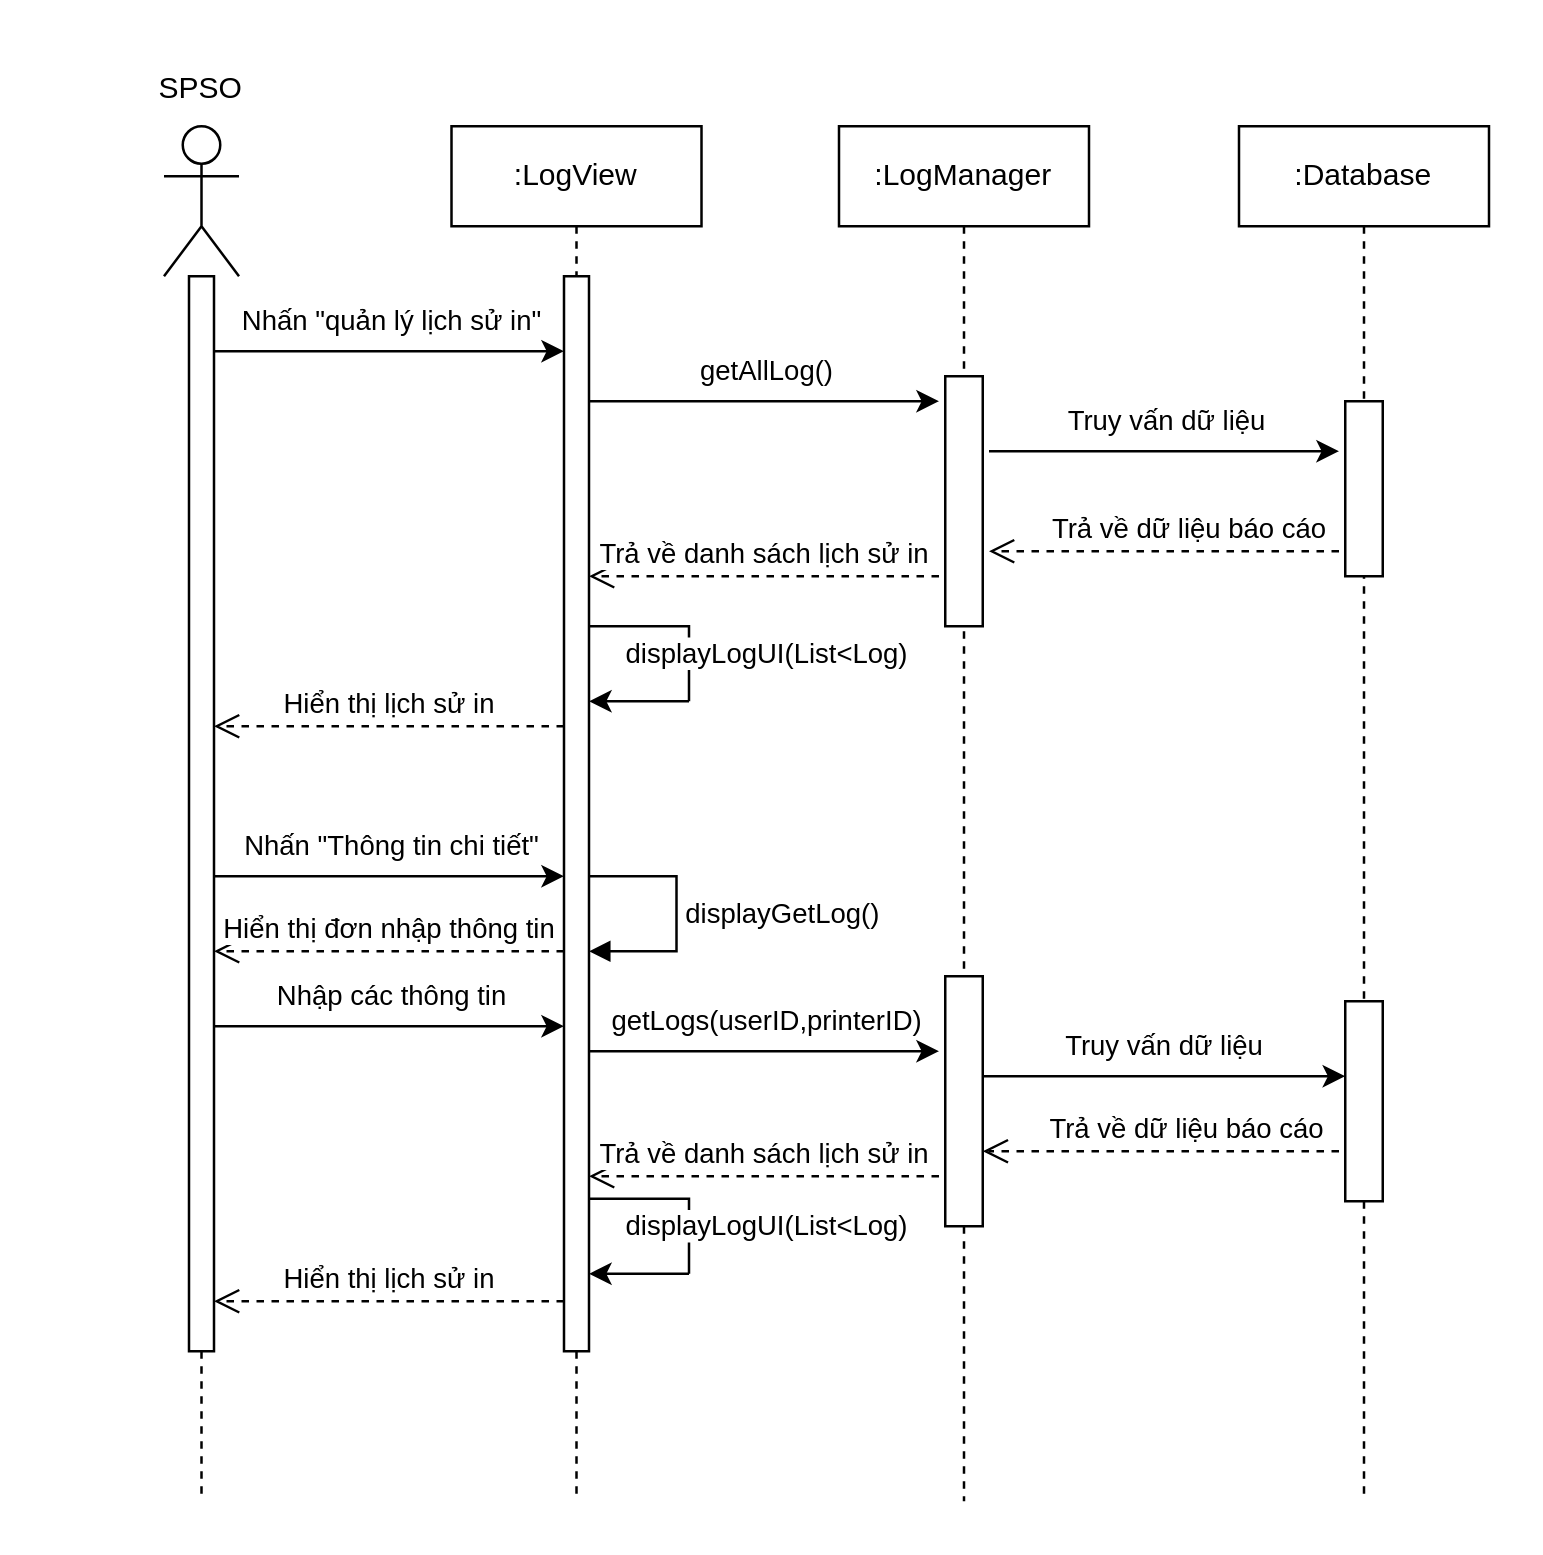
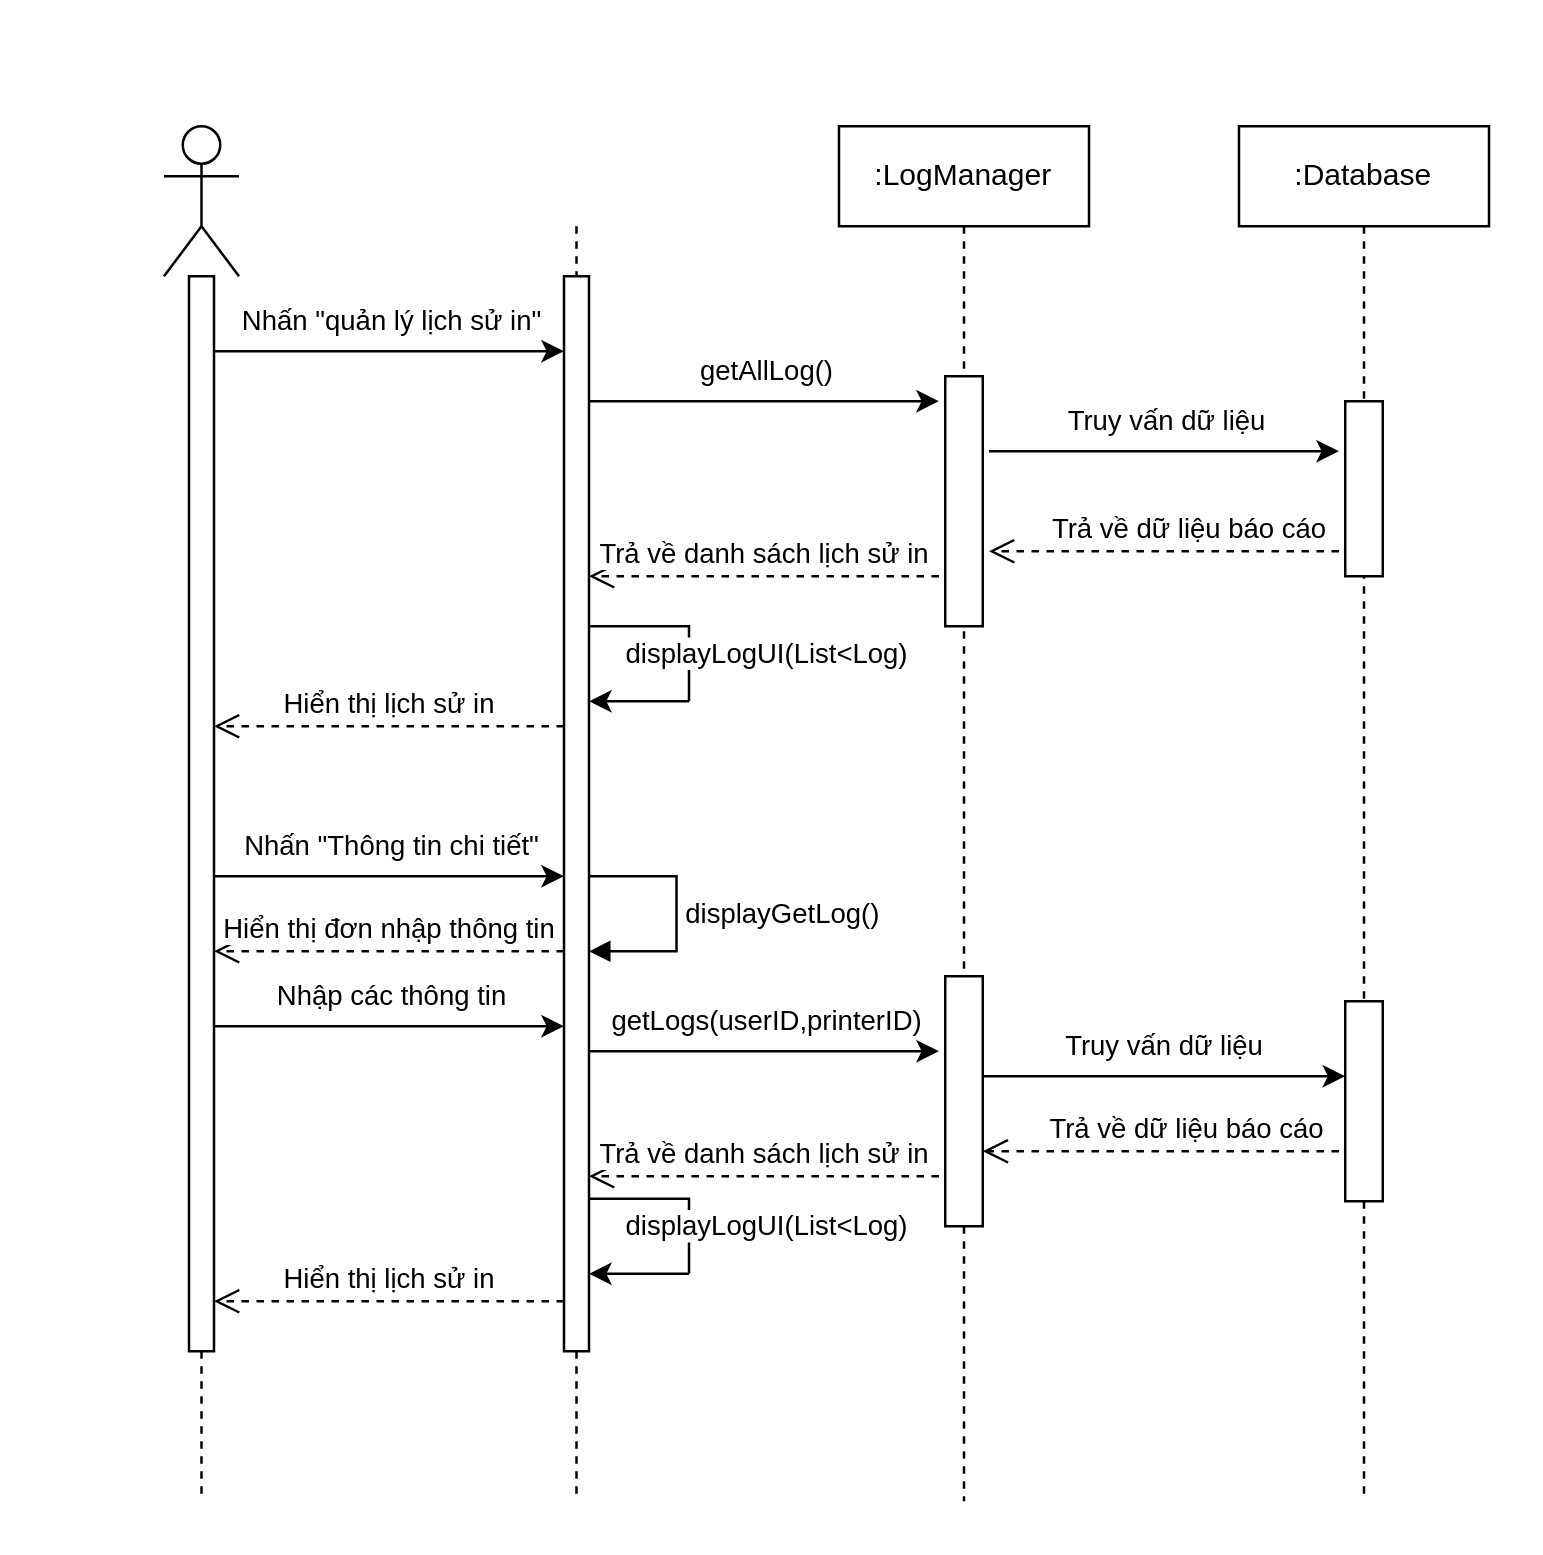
  <mxCell id="0" />
  <mxCell id="1" parent="0" />
  <mxCell id="2" value="" style="shape=umlLifeline;perimeter=lifelinePerimeter;whiteSpace=wrap;html=1;container=1;dropTarget=0;collapsible=0;recursiveResize=0;outlineConnect=0;portConstraint=eastwest;newEdgeStyle={&quot;curved&quot;:0,&quot;rounded&quot;:0};size=0;" vertex="1" parent="1"><mxGeometry x="180" y="510" width="100" height="90" as="geometry" /></mxCell>
  <mxCell id="3" value="" style="shape=umlLifeline;perimeter=lifelinePerimeter;whiteSpace=wrap;html=1;container=1;dropTarget=0;collapsible=0;recursiveResize=0;outlineConnect=0;portConstraint=eastwest;newEdgeStyle={&quot;curved&quot;:0,&quot;rounded&quot;:0};size=0;" vertex="1" parent="1"><mxGeometry x="30" y="510" width="100" height="90" as="geometry" /></mxCell>
  <mxCell id="4" value="" style="shape=umlActor;verticalLabelPosition=bottom;verticalAlign=top;html=1;" vertex="1" parent="1"><mxGeometry x="65" y="50" width="30" height="60" as="geometry" /></mxCell>
- <mxCell id="5" value="SPSO" style="text;html=1;align=center;verticalAlign=middle;whiteSpace=wrap;rounded=0;" vertex="1" parent="1"><mxGeometry x="20" y="20" width="120" height="30" as="geometry" /></mxCell>
  <mxCell id="6" value="" style="html=1;points=[[0,0,0,0,5],[0,1,0,0,-5],[1,0,0,0,5],[1,1,0,0,-5]];perimeter=orthogonalPerimeter;outlineConnect=0;targetShapes=umlLifeline;portConstraint=eastwest;newEdgeStyle={&quot;curved&quot;:0,&quot;rounded&quot;:0};" vertex="1" parent="1"><mxGeometry x="75" y="110" width="10" height="430" as="geometry" /></mxCell>
  <mxCell id="7" value="" style="endArrow=classic;html=1;rounded=0;" edge="1" parent="1" source="6"><mxGeometry width="50" height="50" relative="1" as="geometry"><mxPoint x="155" y="170" as="sourcePoint" /><mxPoint x="225" y="140" as="targetPoint" /></mxGeometry></mxCell>
  <mxCell id="8" value="Nhấn &quot;quản lý lịch sử in&quot;" style="edgeLabel;html=1;align=center;verticalAlign=middle;resizable=0;points=[];" vertex="1" connectable="0" parent="7"><mxGeometry x="-0.003" y="6" relative="1" as="geometry"><mxPoint y="-7" as="offset" /></mxGeometry></mxCell>
- <mxCell id="9" value=":LogView" style="shape=umlLifeline;perimeter=lifelinePerimeter;whiteSpace=wrap;html=1;container=1;dropTarget=0;collapsible=0;recursiveResize=0;outlineConnect=0;portConstraint=eastwest;newEdgeStyle={&quot;curved&quot;:0,&quot;rounded&quot;:0};" vertex="1" parent="1"><mxGeometry x="180" y="50" width="100" height="40" as="geometry" /></mxCell>
  <mxCell id="10" value="" style="html=1;points=[[0,0,0,0,5],[0,1,0,0,-5],[1,0,0,0,5],[1,1,0,0,-5]];perimeter=orthogonalPerimeter;outlineConnect=0;targetShapes=umlLifeline;portConstraint=eastwest;newEdgeStyle={&quot;curved&quot;:0,&quot;rounded&quot;:0};" vertex="1" parent="1"><mxGeometry x="225" y="110" width="10" height="430" as="geometry" /></mxCell>
  <mxCell id="11" value="" style="shape=umlLifeline;perimeter=lifelinePerimeter;whiteSpace=wrap;html=1;container=1;dropTarget=0;collapsible=0;recursiveResize=0;outlineConnect=0;portConstraint=eastwest;newEdgeStyle={&quot;curved&quot;:0,&quot;rounded&quot;:0};size=0;" vertex="1" parent="1"><mxGeometry x="180" y="90" width="100" height="20" as="geometry" /></mxCell>
  <mxCell id="12" value=":LogManager" style="shape=umlLifeline;perimeter=lifelinePerimeter;whiteSpace=wrap;html=1;container=1;dropTarget=0;collapsible=0;recursiveResize=0;outlineConnect=0;portConstraint=eastwest;newEdgeStyle={&quot;curved&quot;:0,&quot;rounded&quot;:0};" vertex="1" parent="1"><mxGeometry x="335" y="50" width="100" height="340" as="geometry" /></mxCell>
  <mxCell id="13" value="" style="html=1;points=[[0,0,0,0,5],[0,1,0,0,-5],[1,0,0,0,5],[1,1,0,0,-5]];perimeter=orthogonalPerimeter;outlineConnect=0;targetShapes=umlLifeline;portConstraint=eastwest;newEdgeStyle={&quot;curved&quot;:0,&quot;rounded&quot;:0};" vertex="1" parent="12"><mxGeometry x="42.5" y="100" width="15" height="100" as="geometry" /></mxCell>
  <mxCell id="14" value="Trả về dữ liệu báo cáo" style="html=1;verticalAlign=bottom;endArrow=open;dashed=1;endSize=8;curved=0;rounded=0;" edge="1" parent="1"><mxGeometry x="-0.143" relative="1" as="geometry"><mxPoint x="535" y="220" as="sourcePoint" /><mxPoint x="395" y="220" as="targetPoint" /><Array as="points"><mxPoint x="525" y="220" /></Array><mxPoint as="offset" /></mxGeometry></mxCell>
  <mxCell id="15" value="" style="endArrow=classic;html=1;rounded=0;" edge="1" parent="1"><mxGeometry width="50" height="50" relative="1" as="geometry"><mxPoint x="235" y="160" as="sourcePoint" /><mxPoint x="375" y="160" as="targetPoint" /></mxGeometry></mxCell>
  <mxCell id="16" value="getAllLog()" style="edgeLabel;html=1;align=center;verticalAlign=middle;resizable=0;points=[];" vertex="1" connectable="0" parent="15"><mxGeometry x="-0.003" y="6" relative="1" as="geometry"><mxPoint y="-7" as="offset" /></mxGeometry></mxCell>
  <mxCell id="17" value=":Database" style="shape=umlLifeline;perimeter=lifelinePerimeter;whiteSpace=wrap;html=1;container=1;dropTarget=0;collapsible=0;recursiveResize=0;outlineConnect=0;portConstraint=eastwest;newEdgeStyle={&quot;curved&quot;:0,&quot;rounded&quot;:0};" vertex="1" parent="1"><mxGeometry x="495" y="50" width="100" height="350" as="geometry" /></mxCell>
  <mxCell id="18" value="" style="html=1;points=[[0,0,0,0,5],[0,1,0,0,-5],[1,0,0,0,5],[1,1,0,0,-5]];perimeter=orthogonalPerimeter;outlineConnect=0;targetShapes=umlLifeline;portConstraint=eastwest;newEdgeStyle={&quot;curved&quot;:0,&quot;rounded&quot;:0};" vertex="1" parent="17"><mxGeometry x="42.5" y="110" width="15" height="70" as="geometry" /></mxCell>
  <mxCell id="19" value="" style="endArrow=classic;html=1;rounded=0;" edge="1" parent="1"><mxGeometry width="50" height="50" relative="1" as="geometry"><mxPoint x="395" y="180" as="sourcePoint" /><mxPoint x="535" y="180" as="targetPoint" /></mxGeometry></mxCell>
  <mxCell id="20" value="Truy vấn dữ liệu" style="edgeLabel;html=1;align=center;verticalAlign=middle;resizable=0;points=[];" vertex="1" connectable="0" parent="19"><mxGeometry x="-0.003" y="6" relative="1" as="geometry"><mxPoint y="-7" as="offset" /></mxGeometry></mxCell>
  <mxCell id="21" value="Trả về danh sách lịch sử in" style="html=1;verticalAlign=bottom;endArrow=open;dashed=1;endSize=8;curved=0;rounded=0;" edge="1" parent="1"><mxGeometry relative="1" as="geometry"><mxPoint x="375" y="230" as="sourcePoint" /><mxPoint x="235" y="230" as="targetPoint" /><Array as="points"><mxPoint x="365" y="230" /></Array><mxPoint as="offset" /></mxGeometry></mxCell>
  <mxCell id="22" value="Hiển thị lịch sử in" style="html=1;verticalAlign=bottom;endArrow=open;dashed=1;endSize=8;curved=0;rounded=0;" edge="1" parent="1"><mxGeometry x="0.005" relative="1" as="geometry"><mxPoint x="225" y="290" as="sourcePoint" /><mxPoint x="85" y="290" as="targetPoint" /><Array as="points"><mxPoint x="215" y="290" /></Array><mxPoint as="offset" /></mxGeometry></mxCell>
  <mxCell id="23" value="" style="endArrow=classic;html=1;rounded=0;" edge="1" parent="1"><mxGeometry width="50" height="50" relative="1" as="geometry"><mxPoint x="85" y="350" as="sourcePoint" /><mxPoint x="225" y="350" as="targetPoint" /></mxGeometry></mxCell>
  <mxCell id="24" value="Nhấn &quot;Thông tin chi tiết&quot;" style="edgeLabel;html=1;align=center;verticalAlign=middle;resizable=0;points=[];" vertex="1" connectable="0" parent="23"><mxGeometry x="-0.003" y="6" relative="1" as="geometry"><mxPoint y="-7" as="offset" /></mxGeometry></mxCell>
  <mxCell id="25" value="Hiển thị đơn nhập thông tin" style="html=1;verticalAlign=bottom;endArrow=open;dashed=1;endSize=8;curved=0;rounded=0;" edge="1" parent="1"><mxGeometry relative="1" as="geometry"><mxPoint x="225" y="380" as="sourcePoint" /><mxPoint x="85" y="380" as="targetPoint" /><Array as="points"><mxPoint x="215" y="380" /></Array><mxPoint as="offset" /></mxGeometry></mxCell>
  <mxCell id="26" value="displayGetLog()" style="html=1;align=left;spacingLeft=2;endArrow=block;rounded=0;edgeStyle=orthogonalEdgeStyle;curved=0;rounded=0;" edge="1" parent="1"><mxGeometry relative="1" as="geometry"><mxPoint x="235" y="350" as="sourcePoint" /><Array as="points"><mxPoint x="270" y="350" /><mxPoint x="270" y="380" /></Array><mxPoint x="235" y="380" as="targetPoint" /><mxPoint as="offset" /></mxGeometry></mxCell>
  <mxCell id="27" value="" style="endArrow=classic;html=1;rounded=0;" edge="1" parent="1"><mxGeometry width="50" height="50" relative="1" as="geometry"><mxPoint x="85" y="410" as="sourcePoint" /><mxPoint x="225" y="410" as="targetPoint" /></mxGeometry></mxCell>
  <mxCell id="28" value="Nhập các thông tin" style="edgeLabel;html=1;align=center;verticalAlign=middle;resizable=0;points=[];" vertex="1" connectable="0" parent="27"><mxGeometry x="-0.003" y="6" relative="1" as="geometry"><mxPoint y="-7" as="offset" /></mxGeometry></mxCell>
  <mxCell id="29" value="" style="endArrow=classic;html=1;rounded=0;" edge="1" parent="1"><mxGeometry width="50" height="50" relative="1" as="geometry"><mxPoint x="235" y="420" as="sourcePoint" /><mxPoint x="375" y="420" as="targetPoint" /></mxGeometry></mxCell>
  <mxCell id="30" value="getLogs(userID,printerID)" style="edgeLabel;html=1;align=center;verticalAlign=middle;resizable=0;points=[];" vertex="1" connectable="0" parent="29"><mxGeometry x="-0.003" y="6" relative="1" as="geometry"><mxPoint y="-7" as="offset" /></mxGeometry></mxCell>
  <mxCell id="31" value="" style="html=1;points=[[0,0,0,0,5],[0,1,0,0,-5],[1,0,0,0,5],[1,1,0,0,-5]];perimeter=orthogonalPerimeter;outlineConnect=0;targetShapes=umlLifeline;portConstraint=eastwest;newEdgeStyle={&quot;curved&quot;:0,&quot;rounded&quot;:0};" vertex="1" parent="1"><mxGeometry x="377.5" y="390" width="15" height="100" as="geometry" /></mxCell>
  <mxCell id="32" value="" style="endArrow=classic;html=1;rounded=0;" edge="1" parent="1" target="34"><mxGeometry width="50" height="50" relative="1" as="geometry"><mxPoint x="392.5" y="430" as="sourcePoint" /><mxPoint x="533" y="430" as="targetPoint" /></mxGeometry></mxCell>
  <mxCell id="33" value="Truy vấn dữ liệu" style="edgeLabel;html=1;align=center;verticalAlign=middle;resizable=0;points=[];" vertex="1" connectable="0" parent="32"><mxGeometry x="-0.003" y="6" relative="1" as="geometry"><mxPoint y="-7" as="offset" /></mxGeometry></mxCell>
  <mxCell id="34" value="" style="html=1;points=[[0,0,0,0,5],[0,1,0,0,-5],[1,0,0,0,5],[1,1,0,0,-5]];perimeter=orthogonalPerimeter;outlineConnect=0;targetShapes=umlLifeline;portConstraint=eastwest;newEdgeStyle={&quot;curved&quot;:0,&quot;rounded&quot;:0};" vertex="1" parent="1"><mxGeometry x="537.5" y="400" width="15" height="80" as="geometry" /></mxCell>
  <mxCell id="35" value="Trả về dữ liệu báo cáo" style="html=1;verticalAlign=bottom;endArrow=open;dashed=1;endSize=8;curved=0;rounded=0;" edge="1" parent="1"><mxGeometry x="-0.143" relative="1" as="geometry"><mxPoint x="535" y="460" as="sourcePoint" /><mxPoint x="392.5" y="460" as="targetPoint" /><Array as="points"><mxPoint x="522.5" y="460" /></Array><mxPoint as="offset" /></mxGeometry></mxCell>
  <mxCell id="36" value="Trả về danh sách lịch sử in" style="html=1;verticalAlign=bottom;endArrow=open;dashed=1;endSize=8;curved=0;rounded=0;" edge="1" parent="1"><mxGeometry relative="1" as="geometry"><mxPoint x="375" y="470" as="sourcePoint" /><mxPoint x="235" y="470" as="targetPoint" /><Array as="points"><mxPoint x="365" y="470" /></Array><mxPoint as="offset" /></mxGeometry></mxCell>
  <mxCell id="37" value="Hiển thị lịch sử in" style="html=1;verticalAlign=bottom;endArrow=open;dashed=1;endSize=8;curved=0;rounded=0;" edge="1" parent="1"><mxGeometry x="0.005" relative="1" as="geometry"><mxPoint x="225" y="520" as="sourcePoint" /><mxPoint x="85" y="520" as="targetPoint" /><Array as="points"><mxPoint x="215" y="520" /></Array><mxPoint as="offset" /></mxGeometry></mxCell>
  <mxCell id="38" value="" style="shape=umlLifeline;perimeter=lifelinePerimeter;whiteSpace=wrap;html=1;container=1;dropTarget=0;collapsible=0;recursiveResize=0;outlineConnect=0;portConstraint=eastwest;newEdgeStyle={&quot;curved&quot;:0,&quot;rounded&quot;:0};size=0;" vertex="1" parent="1"><mxGeometry x="335" y="490" width="100" height="110" as="geometry" /></mxCell>
  <mxCell id="39" value="" style="shape=umlLifeline;perimeter=lifelinePerimeter;whiteSpace=wrap;html=1;container=1;dropTarget=0;collapsible=0;recursiveResize=0;outlineConnect=0;portConstraint=eastwest;newEdgeStyle={&quot;curved&quot;:0,&quot;rounded&quot;:0};size=0;" vertex="1" parent="1"><mxGeometry x="495" y="480" width="100" height="120" as="geometry" /></mxCell>
  <mxCell id="40" value="" style="endArrow=none;html=1;rounded=0;endFill=0;" edge="1" parent="1"><mxGeometry width="50" height="50" relative="1" as="geometry"><mxPoint x="235" y="250" as="sourcePoint" /><mxPoint x="275" y="280" as="targetPoint" /><Array as="points"><mxPoint x="275" y="250" /></Array></mxGeometry></mxCell>
  <mxCell id="41" value="" style="endArrow=classic;html=1;rounded=0;" edge="1" parent="1"><mxGeometry width="50" height="50" relative="1" as="geometry"><mxPoint x="275" y="280" as="sourcePoint" /><mxPoint x="235" y="280" as="targetPoint" /></mxGeometry></mxCell>
  <mxCell id="42" value="displayLogUI(List&amp;lt;Log)" style="edgeLabel;html=1;align=center;verticalAlign=middle;resizable=0;points=[];" vertex="1" connectable="0" parent="41"><mxGeometry x="-0.003" y="6" relative="1" as="geometry"><mxPoint x="50" y="-26" as="offset" /></mxGeometry></mxCell>
  <mxCell id="43" value="" style="endArrow=none;html=1;rounded=0;endFill=0;" edge="1" parent="1"><mxGeometry width="50" height="50" relative="1" as="geometry"><mxPoint x="235" y="479" as="sourcePoint" /><mxPoint x="275" y="509" as="targetPoint" /><Array as="points"><mxPoint x="275" y="479" /></Array></mxGeometry></mxCell>
  <mxCell id="44" value="" style="endArrow=classic;html=1;rounded=0;" edge="1" parent="1"><mxGeometry width="50" height="50" relative="1" as="geometry"><mxPoint x="275" y="509" as="sourcePoint" /><mxPoint x="235" y="509" as="targetPoint" /></mxGeometry></mxCell>
  <mxCell id="45" value="displayLogUI(List&amp;lt;Log)" style="edgeLabel;html=1;align=center;verticalAlign=middle;resizable=0;points=[];" vertex="1" connectable="0" parent="44"><mxGeometry x="-0.003" y="6" relative="1" as="geometry"><mxPoint x="50" y="-26" as="offset" /></mxGeometry></mxCell>
